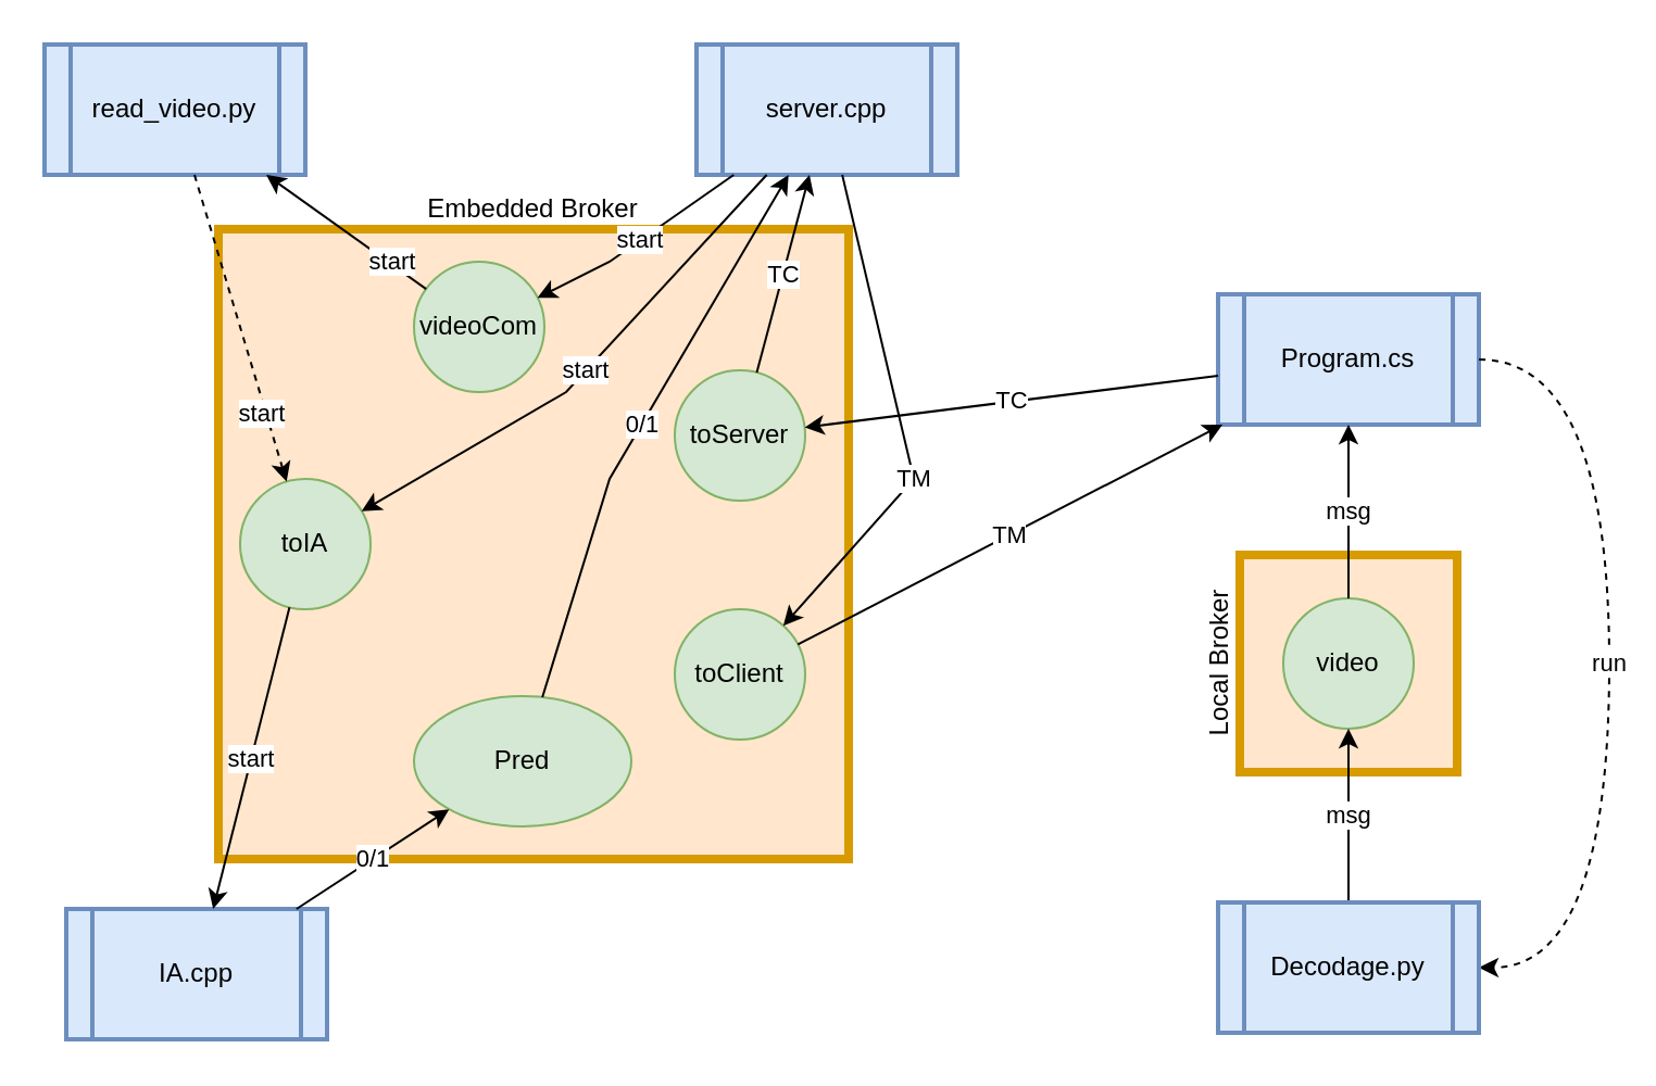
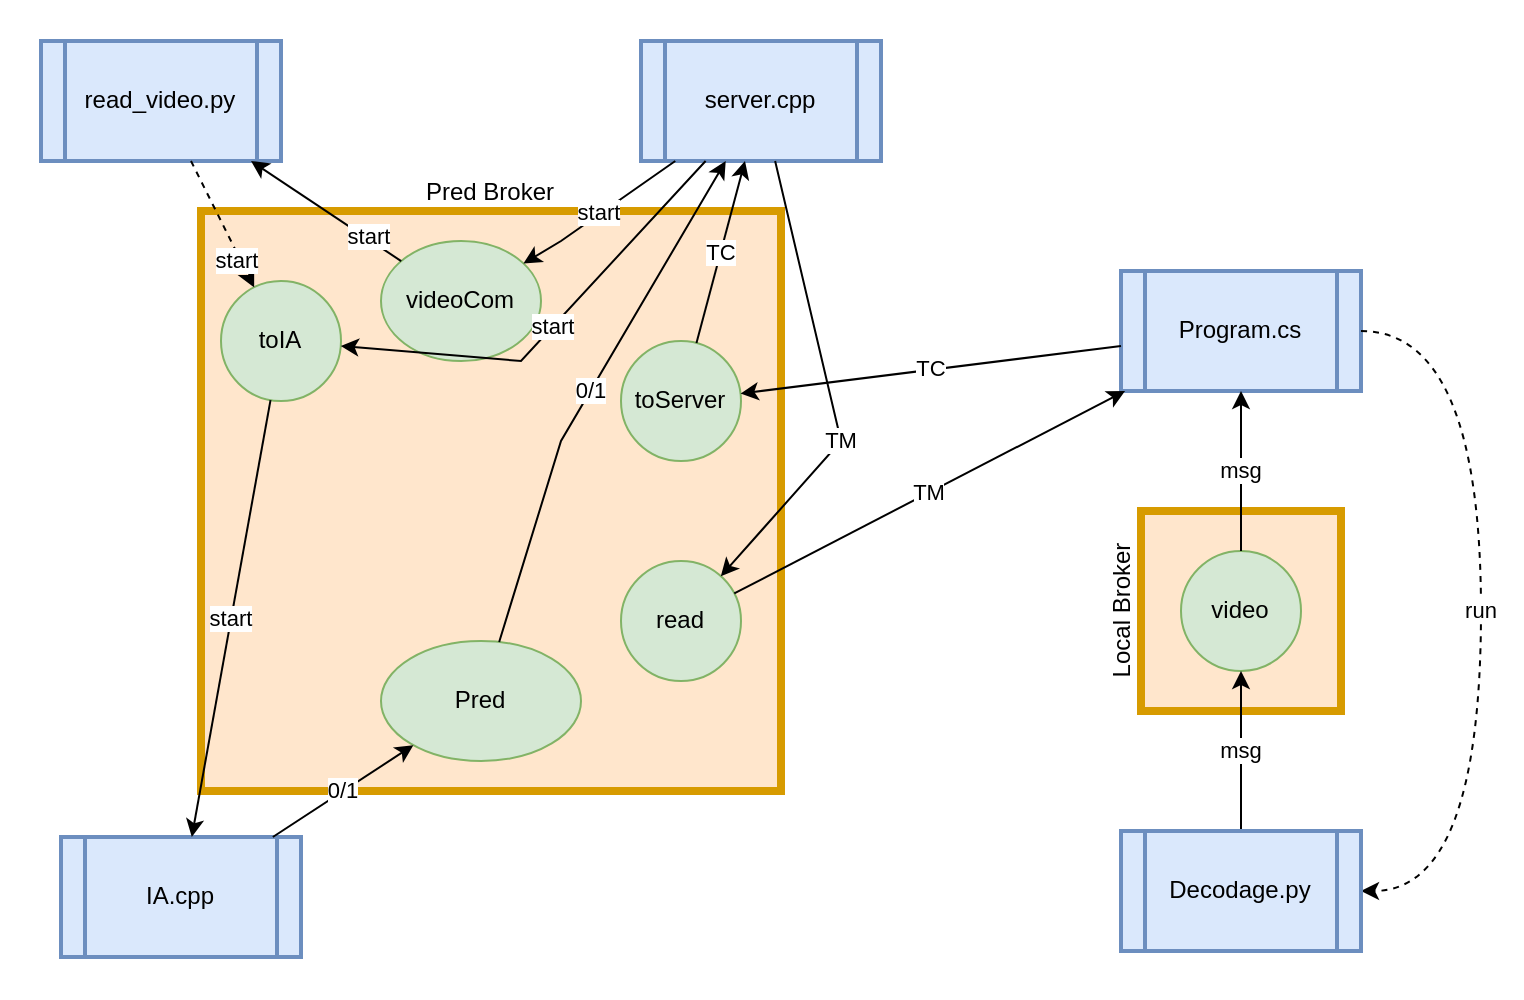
  <mxCell id="0" />
  <mxCell id="1" parent="0" />
- <mxCell id="2" value="Embedded Broker" style="whiteSpace=wrap;html=1;aspect=fixed;verticalAlign=bottom;labelPosition=center;verticalLabelPosition=top;align=center;strokeWidth=4;fillColor=#ffe6cc;strokeColor=#d79b00;" vertex="1" parent="1"><mxGeometry x="100" y="105" width="290" height="290" as="geometry" /></mxCell>
+ <mxCell id="2" value="Pred Broker" style="whiteSpace=wrap;html=1;aspect=fixed;verticalAlign=bottom;labelPosition=center;verticalLabelPosition=top;align=center;strokeWidth=4;fillColor=#ffe6cc;strokeColor=#d79b00;" vertex="1" parent="1"><mxGeometry x="100" y="105" width="290" height="290" as="geometry" /></mxCell>
  <mxCell id="3" value="Local Broker" style="whiteSpace=wrap;html=1;aspect=fixed;verticalAlign=bottom;labelPosition=left;verticalLabelPosition=middle;align=center;horizontal=0;strokeWidth=4;fillColor=#ffe6cc;strokeColor=#d79b00;" vertex="1" parent="1"><mxGeometry x="570" y="255" width="100" height="100" as="geometry" /></mxCell>
- <mxCell id="4" value="videoCom" style="ellipse;whiteSpace=wrap;html=1;aspect=fixed;fillColor=#d5e8d4;strokeColor=#82b366;" vertex="1" parent="1"><mxGeometry x="190" y="120" width="60" height="60" as="geometry" /></mxCell>
+ <mxCell id="4" value="videoCom" style="ellipse;whiteSpace=wrap;html=1;aspect=fixed;fillColor=#d5e8d4;strokeColor=#82b366;" vertex="1" parent="1"><mxGeometry x="190" y="120" width="80" height="60" as="geometry" /></mxCell>
  <mxCell id="5" value="toServer" style="ellipse;whiteSpace=wrap;html=1;aspect=fixed;fillColor=#d5e8d4;strokeColor=#82b366;" vertex="1" parent="1"><mxGeometry x="310" y="170" width="60" height="60" as="geometry" /></mxCell>
- <mxCell id="6" value="toClient" style="ellipse;whiteSpace=wrap;html=1;aspect=fixed;fillColor=#d5e8d4;strokeColor=#82b366;" vertex="1" parent="1"><mxGeometry x="310" y="280" width="60" height="60" as="geometry" /></mxCell>
- <mxCell id="7" value="toIA" style="ellipse;whiteSpace=wrap;html=1;aspect=fixed;fillColor=#d5e8d4;strokeColor=#82b366;" vertex="1" parent="1"><mxGeometry x="110" y="220" width="60" height="60" as="geometry" /></mxCell>
+ <mxCell id="6" value="read" style="ellipse;whiteSpace=wrap;html=1;aspect=fixed;fillColor=#d5e8d4;strokeColor=#82b366;" vertex="1" parent="1"><mxGeometry x="310" y="280" width="60" height="60" as="geometry" /></mxCell>
+ <mxCell id="7" value="toIA" style="ellipse;whiteSpace=wrap;html=1;aspect=fixed;fillColor=#d5e8d4;strokeColor=#82b366;" vertex="1" parent="1"><mxGeometry x="110" y="140" width="60" height="60" as="geometry" /></mxCell>
  <mxCell id="8" value="Pred" style="ellipse;whiteSpace=wrap;html=1;aspect=fixed;fillColor=#d5e8d4;strokeColor=#82b366;" vertex="1" parent="1"><mxGeometry x="190" y="320" width="100" height="60" as="geometry" /></mxCell>
  <mxCell id="9" value="video" style="ellipse;whiteSpace=wrap;html=1;aspect=fixed;fillColor=#d5e8d4;strokeColor=#82b366;" vertex="1" parent="1"><mxGeometry x="590" y="275" width="60" height="60" as="geometry" /></mxCell>
  <mxCell id="10" value="Program.cs" style="shape=process;whiteSpace=wrap;html=1;backgroundOutline=1;strokeWidth=2;fillColor=#dae8fc;strokeColor=#6c8ebf;" vertex="1" parent="1"><mxGeometry x="560" y="135" width="120" height="60" as="geometry" /></mxCell>
  <mxCell id="11" value="Decodage.py" style="shape=process;whiteSpace=wrap;html=1;backgroundOutline=1;strokeWidth=2;" vertex="1" parent="1"><mxGeometry x="560" y="415" width="120" height="60" as="geometry" /></mxCell>
  <mxCell id="12" value="IA.cpp" style="shape=process;whiteSpace=wrap;html=1;backgroundOutline=1;strokeWidth=2;fillColor=#dae8fc;strokeColor=#6c8ebf;" vertex="1" parent="1"><mxGeometry x="30" y="418" width="120" height="60" as="geometry" /></mxCell>
  <mxCell id="13" value="read_video.py" style="shape=process;whiteSpace=wrap;html=1;backgroundOutline=1;strokeWidth=2;fillColor=#dae8fc;strokeColor=#6c8ebf;" vertex="1" parent="1"><mxGeometry x="20" y="20" width="120" height="60" as="geometry" /></mxCell>
  <mxCell id="14" value="server.cpp" style="shape=process;whiteSpace=wrap;html=1;backgroundOutline=1;strokeWidth=2;fillColor=#dae8fc;strokeColor=#6c8ebf;" vertex="1" parent="1"><mxGeometry x="320" y="20" width="120" height="60" as="geometry" /></mxCell>
  <mxCell id="15" value="start" style="endArrow=classic;html=1;rounded=0;" edge="1" parent="1" source="14" target="4"><mxGeometry width="50" height="50" relative="1" as="geometry"><mxPoint x="330" y="170" as="sourcePoint" /><mxPoint x="380" y="120" as="targetPoint" /><Array as="points"><mxPoint x="280" y="120" /></Array></mxGeometry></mxCell>
  <mxCell id="16" value="start" style="endArrow=classic;html=1;rounded=0;" edge="1" parent="1" source="4" target="13"><mxGeometry x="-0.558" y="-1" width="50" height="50" relative="1" as="geometry"><mxPoint x="320" y="170" as="sourcePoint" /><mxPoint x="370" y="120" as="targetPoint" /><mxPoint as="offset" /></mxGeometry></mxCell>
  <mxCell id="17" value="start" style="endArrow=classic;html=1;rounded=0;dashed=1;" edge="1" parent="1" source="13" target="7"><mxGeometry x="0.55" y="-2" width="50" height="50" relative="1" as="geometry"><mxPoint x="320" y="170" as="sourcePoint" /><mxPoint x="370" y="120" as="targetPoint" /><mxPoint as="offset" /></mxGeometry></mxCell>
  <mxCell id="18" value="start" style="endArrow=classic;html=1;rounded=0;" edge="1" parent="1" source="7" target="12"><mxGeometry width="50" height="50" relative="1" as="geometry"><mxPoint x="320" y="170" as="sourcePoint" /><mxPoint x="370" y="120" as="targetPoint" /></mxGeometry></mxCell>
  <mxCell id="19" value="0/1" style="endArrow=classic;html=1;rounded=0;" edge="1" parent="1" source="12" target="8"><mxGeometry width="50" height="50" relative="1" as="geometry"><mxPoint x="320" y="270" as="sourcePoint" /><mxPoint x="370" y="220" as="targetPoint" /></mxGeometry></mxCell>
  <mxCell id="20" value="0/1" style="endArrow=classic;html=1;rounded=0;" edge="1" parent="1" source="8" target="14"><mxGeometry width="50" height="50" relative="1" as="geometry"><mxPoint x="320" y="270" as="sourcePoint" /><mxPoint x="370" y="220" as="targetPoint" /><Array as="points"><mxPoint x="280" y="220" /></Array></mxGeometry></mxCell>
  <mxCell id="21" value="start" style="endArrow=classic;html=1;rounded=0;" edge="1" parent="1" source="14" target="7"><mxGeometry width="50" height="50" relative="1" as="geometry"><mxPoint x="320" y="270" as="sourcePoint" /><mxPoint x="370" y="220" as="targetPoint" /><Array as="points"><mxPoint x="260" y="180" /></Array></mxGeometry></mxCell>
  <mxCell id="22" value="TC" style="endArrow=classic;html=1;rounded=0;" edge="1" parent="1" source="5" target="14"><mxGeometry width="50" height="50" relative="1" as="geometry"><mxPoint x="320" y="270" as="sourcePoint" /><mxPoint x="370" y="220" as="targetPoint" /></mxGeometry></mxCell>
  <mxCell id="23" value="TC" style="endArrow=classic;html=1;rounded=0;" edge="1" parent="1" source="10" target="5"><mxGeometry width="50" height="50" relative="1" as="geometry"><mxPoint x="320" y="270" as="sourcePoint" /><mxPoint x="370" y="220" as="targetPoint" /></mxGeometry></mxCell>
  <mxCell id="24" value="TM" style="endArrow=classic;html=1;rounded=0;" edge="1" parent="1" source="14" target="6"><mxGeometry x="0.228" width="50" height="50" relative="1" as="geometry"><mxPoint x="320" y="270" as="sourcePoint" /><mxPoint x="370" y="220" as="targetPoint" /><Array as="points"><mxPoint x="420" y="220" /></Array><mxPoint as="offset" /></mxGeometry></mxCell>
  <mxCell id="25" value="TM" style="endArrow=classic;html=1;rounded=0;" edge="1" parent="1" source="6" target="10"><mxGeometry width="50" height="50" relative="1" as="geometry"><mxPoint x="320" y="270" as="sourcePoint" /><mxPoint x="370" y="220" as="targetPoint" /></mxGeometry></mxCell>
  <mxCell id="26" value="msg" style="endArrow=classic;html=1;rounded=0;" edge="1" parent="1" source="9" target="10"><mxGeometry width="50" height="50" relative="1" as="geometry"><mxPoint x="460" y="265" as="sourcePoint" /><mxPoint x="510" y="215" as="targetPoint" /><Array as="points" /></mxGeometry></mxCell>
  <mxCell id="27" value="msg" style="endArrow=classic;html=1;rounded=0;" edge="1" parent="1" source="11" target="9"><mxGeometry width="50" height="50" relative="1" as="geometry"><mxPoint x="460" y="265" as="sourcePoint" /><mxPoint x="510" y="215" as="targetPoint" /></mxGeometry></mxCell>
  <mxCell id="28" value="run" style="endArrow=classic;html=1;rounded=0;dashed=1;edgeStyle=orthogonalEdgeStyle;curved=1;" edge="1" parent="1" source="10" target="11"><mxGeometry width="50" height="50" relative="1" as="geometry"><mxPoint x="460" y="265" as="sourcePoint" /><mxPoint x="510" y="215" as="targetPoint" /><Array as="points"><mxPoint x="740" y="165" /><mxPoint x="740" y="445" /></Array></mxGeometry></mxCell>
  <mxCell id="29" value="Decodage.py" style="shape=process;whiteSpace=wrap;html=1;backgroundOutline=1;strokeWidth=2;fillColor=#dae8fc;strokeColor=#6c8ebf;" vertex="1" parent="1"><mxGeometry x="560" y="415" width="120" height="60" as="geometry" /></mxCell>
